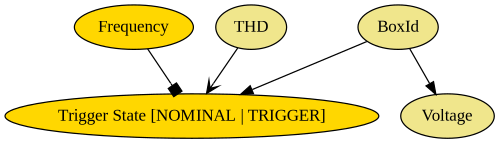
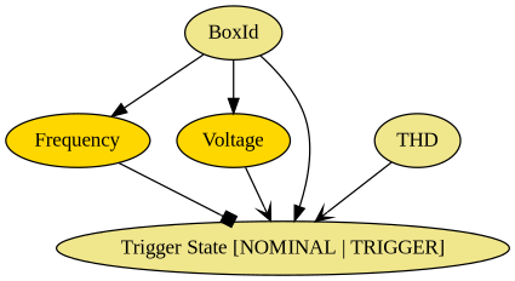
  digraph {
    fontname="Liberation Serif"
    node [fillcolor=gold fontname="Liberation Serif" style=filled]
    edge [arrowhead=normal fontname="Liberation Serif"]
    Frequency
    BoxId [fillcolor=khaki]
-   Voltage [fillcolor=khaki]
-   n4 [label="Trigger State [NOMINAL | TRIGGER]"]
+   Voltage
+   n4 [fillcolor=khaki label="Trigger State [NOMINAL | TRIGGER]"]
    THD [fillcolor=khaki]
    Frequency -> n4 [arrowhead=box]
+   BoxId -> Frequency
    BoxId -> Voltage
    BoxId -> n4
+   Voltage -> n4 [arrowhead=vee]
    THD -> n4 [arrowhead=vee]
  }
